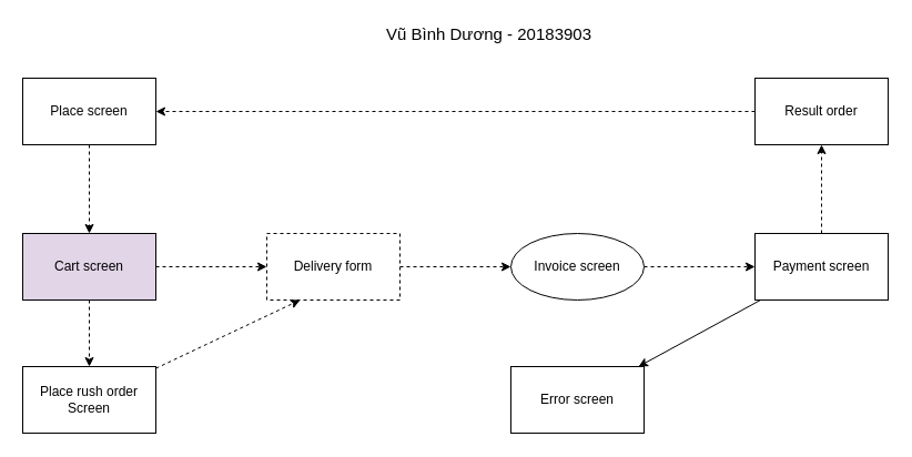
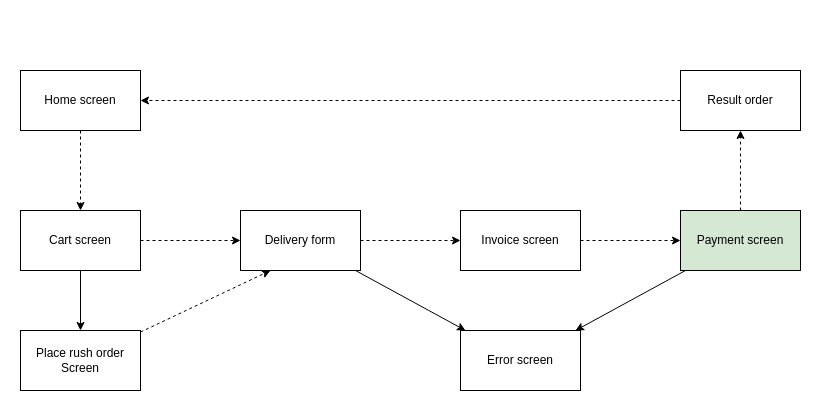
  <mxCell id="0" />
  <mxCell id="1" parent="0" />
- <mxCell id="2" value="Place screen" style="rounded=0;whiteSpace=wrap;html=1;" parent="1" vertex="1"><mxGeometry x="20" y="70" width="120" height="60" as="geometry" /></mxCell>
+ <mxCell id="2" value="Home screen" style="rounded=0;whiteSpace=wrap;html=1;" parent="1" vertex="1"><mxGeometry x="20" y="70" width="120" height="60" as="geometry" /></mxCell>
  <mxCell id="3" value="" style="edgeStyle=orthogonalEdgeStyle;rounded=0;orthogonalLoop=1;jettySize=auto;html=1;dashed=1;" parent="1" source="5" target="8" edge="1"><mxGeometry relative="1" as="geometry" /></mxCell>
- <mxCell id="4" value="" style="edgeStyle=orthogonalEdgeStyle;rounded=0;orthogonalLoop=1;jettySize=auto;html=1;dashed=1;" edge="1" parent="1" source="5" target="20"><mxGeometry relative="1" as="geometry" /></mxCell>
- <mxCell id="5" value="Cart screen" style="rounded=0;whiteSpace=wrap;html=1;fillColor=#e1d5e7;" parent="1" vertex="1"><mxGeometry x="20" y="210" width="120" height="60" as="geometry" /></mxCell>
+ <mxCell id="4" value="" style="edgeStyle=orthogonalEdgeStyle;rounded=0;orthogonalLoop=1;jettySize=auto;html=1;dashed=0;" edge="1" parent="1" source="5" target="20"><mxGeometry relative="1" as="geometry" /></mxCell>
+ <mxCell id="5" value="Cart screen" style="rounded=0;whiteSpace=wrap;html=1;" parent="1" vertex="1"><mxGeometry x="20" y="210" width="120" height="60" as="geometry" /></mxCell>
  <mxCell id="6" value="" style="edgeStyle=orthogonalEdgeStyle;rounded=0;orthogonalLoop=1;jettySize=auto;html=1;dashed=1;" parent="1" source="8" target="10" edge="1"><mxGeometry relative="1" as="geometry" /></mxCell>
- <mxCell id="8" value="Delivery form" style="rounded=0;whiteSpace=wrap;html=1;dashed=1;" parent="1" vertex="1"><mxGeometry x="240" y="210" width="120" height="60" as="geometry" /></mxCell>
+ <mxCell id="7" style="rounded=0;orthogonalLoop=1;jettySize=auto;html=1;" parent="1" source="8" target="14" edge="1"><mxGeometry relative="1" as="geometry" /></mxCell>
+ <mxCell id="8" value="Delivery form" style="rounded=0;whiteSpace=wrap;html=1;" parent="1" vertex="1"><mxGeometry x="240" y="210" width="120" height="60" as="geometry" /></mxCell>
  <mxCell id="9" value="" style="edgeStyle=orthogonalEdgeStyle;rounded=0;orthogonalLoop=1;jettySize=auto;html=1;dashed=1;" parent="1" source="10" target="13" edge="1"><mxGeometry relative="1" as="geometry" /></mxCell>
- <mxCell id="10" value="Invoice screen" style="ellipse;whiteSpace=wrap;html=1;" parent="1" vertex="1"><mxGeometry x="460" y="210" width="120" height="60" as="geometry" /></mxCell>
+ <mxCell id="10" value="Invoice screen" style="rounded=0;whiteSpace=wrap;html=1;" parent="1" vertex="1"><mxGeometry x="460" y="210" width="120" height="60" as="geometry" /></mxCell>
  <mxCell id="11" style="edgeStyle=orthogonalEdgeStyle;rounded=0;orthogonalLoop=1;jettySize=auto;html=1;dashed=1;" parent="1" source="13" target="16" edge="1"><mxGeometry relative="1" as="geometry" /></mxCell>
  <mxCell id="12" style="edgeStyle=none;rounded=0;orthogonalLoop=1;jettySize=auto;html=1;" parent="1" source="13" target="14" edge="1"><mxGeometry relative="1" as="geometry" /></mxCell>
- <mxCell id="13" value="Payment screen" style="rounded=0;whiteSpace=wrap;html=1;" parent="1" vertex="1"><mxGeometry x="680" y="210" width="120" height="60" as="geometry" /></mxCell>
+ <mxCell id="13" value="Payment screen" style="rounded=0;whiteSpace=wrap;html=1;fillColor=#d5e8d4;" parent="1" vertex="1"><mxGeometry x="680" y="210" width="120" height="60" as="geometry" /></mxCell>
  <mxCell id="14" value="Error screen" style="rounded=0;whiteSpace=wrap;html=1;" parent="1" vertex="1"><mxGeometry x="460" y="330" width="120" height="60" as="geometry" /></mxCell>
  <mxCell id="15" style="edgeStyle=orthogonalEdgeStyle;rounded=0;orthogonalLoop=1;jettySize=auto;html=1;dashed=1;" parent="1" source="16" target="2" edge="1"><mxGeometry relative="1" as="geometry" /></mxCell>
  <mxCell id="16" value="Result order" style="rounded=0;whiteSpace=wrap;html=1;" parent="1" vertex="1"><mxGeometry x="680" y="70" width="120" height="60" as="geometry" /></mxCell>
  <mxCell id="17" style="edgeStyle=orthogonalEdgeStyle;rounded=0;orthogonalLoop=1;jettySize=auto;html=1;dashed=1;exitX=0.5;exitY=1;exitDx=0;exitDy=0;" parent="1" source="2" target="5" edge="1"><mxGeometry relative="1" as="geometry"><mxPoint x="90" y="110" as="targetPoint" /><mxPoint x="90" y="30" as="sourcePoint" /></mxGeometry></mxCell>
- <mxCell id="18" value="Vũ Bình Dương - 20183903" style="text;html=1;align=center;verticalAlign=middle;resizable=0;points=[];autosize=1;strokeColor=none;fillColor=none;fontSize=15;" parent="1" vertex="1"><mxGeometry x="340" y="20" width="200" height="20" as="geometry" /></mxCell>
  <mxCell id="19" style="rounded=0;orthogonalLoop=1;jettySize=auto;html=1;entryX=0.25;entryY=1;entryDx=0;entryDy=0;dashed=1;" edge="1" parent="1" source="20" target="8"><mxGeometry relative="1" as="geometry" /></mxCell>
  <mxCell id="20" value="Place rush order Screen" style="rounded=0;whiteSpace=wrap;html=1;" vertex="1" parent="1"><mxGeometry x="20" y="330" width="120" height="60" as="geometry" /></mxCell>
